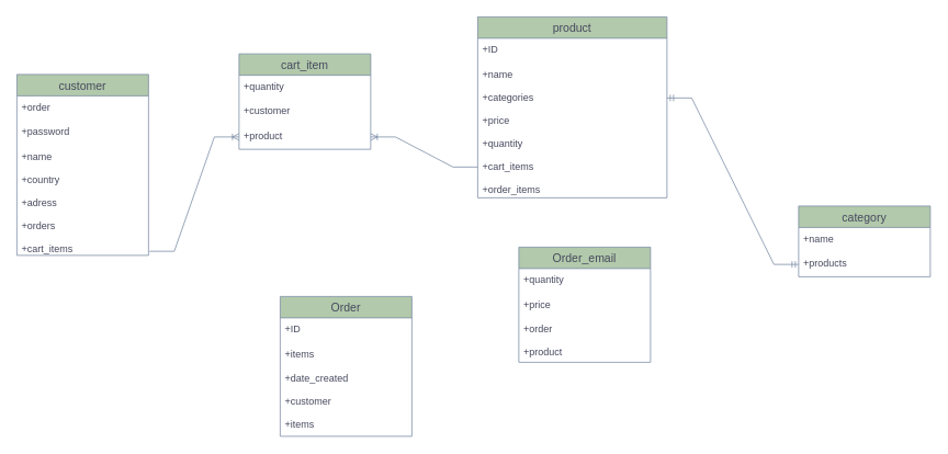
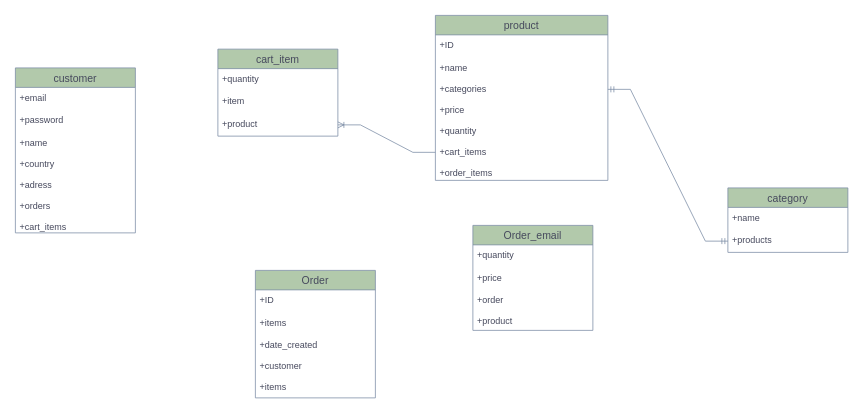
  <mxCell id="0" />
  <mxCell id="1" parent="0" />
  <mxCell id="2" value="product" style="swimlane;fontStyle=0;childLayout=stackLayout;horizontal=1;startSize=26;horizontalStack=0;resizeParent=1;resizeParentMax=0;resizeLast=0;collapsible=1;marginBottom=0;align=center;fontSize=14;labelBackgroundColor=none;fillColor=#B2C9AB;strokeColor=#788AA3;fontColor=#46495D;" vertex="1" parent="1"><mxGeometry x="580" y="20" width="230" height="220" as="geometry" /></mxCell>
  <mxCell id="3" value="+ID" style="text;strokeColor=none;fillColor=none;spacingLeft=4;spacingRight=4;overflow=hidden;rotatable=0;points=[[0,0.5],[1,0.5]];portConstraint=eastwest;fontSize=12;labelBackgroundColor=none;fontColor=#46495D;" vertex="1" parent="2"><mxGeometry y="26" width="230" height="30" as="geometry" /></mxCell>
  <mxCell id="4" value="+name&#10;&#10;+categories&#10;&#10;+price&#10;&#10;+quantity&#10;&#10;+cart_items&#10;&#10;+order_items" style="text;strokeColor=none;fillColor=none;spacingLeft=4;spacingRight=4;overflow=hidden;rotatable=0;points=[[0,0.5],[1,0.5]];portConstraint=eastwest;fontSize=12;labelBackgroundColor=none;fontColor=#46495D;" vertex="1" parent="2"><mxGeometry y="56" width="230" height="164" as="geometry" /></mxCell>
  <mxCell id="5" value="category" style="swimlane;fontStyle=0;childLayout=stackLayout;horizontal=1;startSize=26;horizontalStack=0;resizeParent=1;resizeParentMax=0;resizeLast=0;collapsible=1;marginBottom=0;align=center;fontSize=14;labelBackgroundColor=none;fillColor=#B2C9AB;strokeColor=#788AA3;fontColor=#46495D;" vertex="1" parent="1"><mxGeometry x="970" y="250" width="160" height="86" as="geometry" /></mxCell>
  <mxCell id="6" value="+name" style="text;strokeColor=none;fillColor=none;spacingLeft=4;spacingRight=4;overflow=hidden;rotatable=0;points=[[0,0.5],[1,0.5]];portConstraint=eastwest;fontSize=12;labelBackgroundColor=none;fontColor=#46495D;" vertex="1" parent="5"><mxGeometry y="26" width="160" height="30" as="geometry" /></mxCell>
  <mxCell id="7" value="+products" style="text;strokeColor=none;fillColor=none;spacingLeft=4;spacingRight=4;overflow=hidden;rotatable=0;points=[[0,0.5],[1,0.5]];portConstraint=eastwest;fontSize=12;labelBackgroundColor=none;fontColor=#46495D;" vertex="1" parent="5"><mxGeometry y="56" width="160" height="30" as="geometry" /></mxCell>
  <mxCell id="8" value="Order" style="swimlane;fontStyle=0;childLayout=stackLayout;horizontal=1;startSize=26;horizontalStack=0;resizeParent=1;resizeParentMax=0;resizeLast=0;collapsible=1;marginBottom=0;align=center;fontSize=14;labelBackgroundColor=none;fillColor=#B2C9AB;strokeColor=#788AA3;fontColor=#46495D;" vertex="1" parent="1"><mxGeometry x="340" y="360" width="160" height="170" as="geometry" /></mxCell>
  <mxCell id="9" value="+ID " style="text;strokeColor=none;fillColor=none;spacingLeft=4;spacingRight=4;overflow=hidden;rotatable=0;points=[[0,0.5],[1,0.5]];portConstraint=eastwest;fontSize=12;labelBackgroundColor=none;fontColor=#46495D;" vertex="1" parent="8"><mxGeometry y="26" width="160" height="30" as="geometry" /></mxCell>
  <mxCell id="10" value="+items" style="text;strokeColor=none;fillColor=none;spacingLeft=4;spacingRight=4;overflow=hidden;rotatable=0;points=[[0,0.5],[1,0.5]];portConstraint=eastwest;fontSize=12;labelBackgroundColor=none;fontColor=#46495D;" vertex="1" parent="8"><mxGeometry y="56" width="160" height="30" as="geometry" /></mxCell>
  <mxCell id="11" value="+date_created&#10;&#10;+customer&#10;&#10;+items" style="text;strokeColor=none;fillColor=none;spacingLeft=4;spacingRight=4;overflow=hidden;rotatable=0;points=[[0,0.5],[1,0.5]];portConstraint=eastwest;fontSize=12;labelBackgroundColor=none;fontColor=#46495D;" vertex="1" parent="8"><mxGeometry y="86" width="160" height="84" as="geometry" /></mxCell>
  <mxCell id="12" value="customer" style="swimlane;fontStyle=0;childLayout=stackLayout;horizontal=1;startSize=26;horizontalStack=0;resizeParent=1;resizeParentMax=0;resizeLast=0;collapsible=1;marginBottom=0;align=center;fontSize=14;labelBackgroundColor=none;fillColor=#B2C9AB;strokeColor=#788AA3;fontColor=#46495D;" vertex="1" parent="1"><mxGeometry x="20" y="90" width="160" height="220" as="geometry" /></mxCell>
- <mxCell id="13" value="+order" style="text;strokeColor=none;fillColor=none;spacingLeft=4;spacingRight=4;overflow=hidden;rotatable=0;points=[[0,0.5],[1,0.5]];portConstraint=eastwest;fontSize=12;labelBackgroundColor=none;fontColor=#46495D;" vertex="1" parent="12"><mxGeometry y="26" width="160" height="30" as="geometry" /></mxCell>
+ <mxCell id="13" value="+email" style="text;strokeColor=none;fillColor=none;spacingLeft=4;spacingRight=4;overflow=hidden;rotatable=0;points=[[0,0.5],[1,0.5]];portConstraint=eastwest;fontSize=12;labelBackgroundColor=none;fontColor=#46495D;" vertex="1" parent="12"><mxGeometry y="26" width="160" height="30" as="geometry" /></mxCell>
  <mxCell id="14" value="+password" style="text;strokeColor=none;fillColor=none;spacingLeft=4;spacingRight=4;overflow=hidden;rotatable=0;points=[[0,0.5],[1,0.5]];portConstraint=eastwest;fontSize=12;labelBackgroundColor=none;fontColor=#46495D;" vertex="1" parent="12"><mxGeometry y="56" width="160" height="30" as="geometry" /></mxCell>
  <mxCell id="15" value="+name&#10;&#10;+country&#10;&#10;+adress&#10;&#10;+orders&#10;&#10;+cart_items" style="text;strokeColor=none;fillColor=none;spacingLeft=4;spacingRight=4;overflow=hidden;rotatable=0;points=[[0,0.5],[1,0.5]];portConstraint=eastwest;fontSize=12;labelBackgroundColor=none;fontColor=#46495D;" vertex="1" parent="12"><mxGeometry y="86" width="160" height="134" as="geometry" /></mxCell>
  <mxCell id="16" value="Order_email" style="swimlane;fontStyle=0;childLayout=stackLayout;horizontal=1;startSize=26;horizontalStack=0;resizeParent=1;resizeParentMax=0;resizeLast=0;collapsible=1;marginBottom=0;align=center;fontSize=14;labelBackgroundColor=none;fillColor=#B2C9AB;strokeColor=#788AA3;fontColor=#46495D;" vertex="1" parent="1"><mxGeometry x="630" y="300" width="160" height="140" as="geometry" /></mxCell>
  <mxCell id="17" value="+quantity&#10;&#10;" style="text;strokeColor=none;fillColor=none;spacingLeft=4;spacingRight=4;overflow=hidden;rotatable=0;points=[[0,0.5],[1,0.5]];portConstraint=eastwest;fontSize=12;labelBackgroundColor=none;fontColor=#46495D;" vertex="1" parent="16"><mxGeometry y="26" width="160" height="30" as="geometry" /></mxCell>
  <mxCell id="18" value="+price" style="text;strokeColor=none;fillColor=none;spacingLeft=4;spacingRight=4;overflow=hidden;rotatable=0;points=[[0,0.5],[1,0.5]];portConstraint=eastwest;fontSize=12;labelBackgroundColor=none;fontColor=#46495D;" vertex="1" parent="16"><mxGeometry y="56" width="160" height="30" as="geometry" /></mxCell>
  <mxCell id="19" value="+order&#10;&#10;+product" style="text;strokeColor=none;fillColor=none;spacingLeft=4;spacingRight=4;overflow=hidden;rotatable=0;points=[[0,0.5],[1,0.5]];portConstraint=eastwest;fontSize=12;labelBackgroundColor=none;fontColor=#46495D;" vertex="1" parent="16"><mxGeometry y="86" width="160" height="54" as="geometry" /></mxCell>
  <mxCell id="20" value="cart_item" style="swimlane;fontStyle=0;childLayout=stackLayout;horizontal=1;startSize=26;horizontalStack=0;resizeParent=1;resizeParentMax=0;resizeLast=0;collapsible=1;marginBottom=0;align=center;fontSize=14;labelBackgroundColor=none;fillColor=#B2C9AB;strokeColor=#788AA3;fontColor=#46495D;" vertex="1" parent="1"><mxGeometry x="290" y="65" width="160" height="116" as="geometry" /></mxCell>
  <mxCell id="21" value="+quantity" style="text;strokeColor=none;fillColor=none;spacingLeft=4;spacingRight=4;overflow=hidden;rotatable=0;points=[[0,0.5],[1,0.5]];portConstraint=eastwest;fontSize=12;labelBackgroundColor=none;fontColor=#46495D;" vertex="1" parent="20"><mxGeometry y="26" width="160" height="30" as="geometry" /></mxCell>
- <mxCell id="22" value="+customer" style="text;strokeColor=none;fillColor=none;spacingLeft=4;spacingRight=4;overflow=hidden;rotatable=0;points=[[0,0.5],[1,0.5]];portConstraint=eastwest;fontSize=12;labelBackgroundColor=none;fontColor=#46495D;" vertex="1" parent="20"><mxGeometry y="56" width="160" height="30" as="geometry" /></mxCell>
+ <mxCell id="22" value="+item" style="text;strokeColor=none;fillColor=none;spacingLeft=4;spacingRight=4;overflow=hidden;rotatable=0;points=[[0,0.5],[1,0.5]];portConstraint=eastwest;fontSize=12;labelBackgroundColor=none;fontColor=#46495D;" vertex="1" parent="20"><mxGeometry y="56" width="160" height="30" as="geometry" /></mxCell>
  <mxCell id="23" value="+product" style="text;strokeColor=none;fillColor=none;spacingLeft=4;spacingRight=4;overflow=hidden;rotatable=0;points=[[0,0.5],[1,0.5]];portConstraint=eastwest;fontSize=12;labelBackgroundColor=none;fontColor=#46495D;" vertex="1" parent="20"><mxGeometry y="86" width="160" height="30" as="geometry" /></mxCell>
  <mxCell id="24" value="" style="edgeStyle=entityRelationEdgeStyle;fontSize=12;html=1;endArrow=ERoneToMany;rounded=0;entryX=1;entryY=0.5;entryDx=0;entryDy=0;exitX=0;exitY=0.772;exitDx=0;exitDy=0;exitPerimeter=0;labelBackgroundColor=none;strokeColor=#788AA3;fontColor=default;" edge="1" parent="1" source="4" target="23"><mxGeometry width="100" height="100" relative="1" as="geometry"><mxPoint x="510" y="330" as="sourcePoint" /><mxPoint x="610" y="230" as="targetPoint" /></mxGeometry></mxCell>
  <mxCell id="25" value="" style="edgeStyle=entityRelationEdgeStyle;fontSize=12;html=1;endArrow=ERmandOne;startArrow=ERmandOne;rounded=0;entryX=0;entryY=0.5;entryDx=0;entryDy=0;exitX=1;exitY=0.26;exitDx=0;exitDy=0;exitPerimeter=0;labelBackgroundColor=none;strokeColor=#788AA3;fontColor=default;" edge="1" parent="1" source="4" target="7"><mxGeometry width="100" height="100" relative="1" as="geometry"><mxPoint x="800" y="230" as="sourcePoint" /><mxPoint x="900" y="130" as="targetPoint" /></mxGeometry></mxCell>
- <mxCell id="26" value="" style="edgeStyle=entityRelationEdgeStyle;fontSize=12;html=1;endArrow=ERoneToMany;rounded=0;exitX=1.008;exitY=0.963;exitDx=0;exitDy=0;exitPerimeter=0;entryX=0;entryY=0.5;entryDx=0;entryDy=0;labelBackgroundColor=none;strokeColor=#788AA3;fontColor=default;" edge="1" parent="1" source="15" target="23"><mxGeometry width="100" height="100" relative="1" as="geometry"><mxPoint x="190" y="310" as="sourcePoint" /><mxPoint x="290" y="210" as="targetPoint" /></mxGeometry></mxCell>
